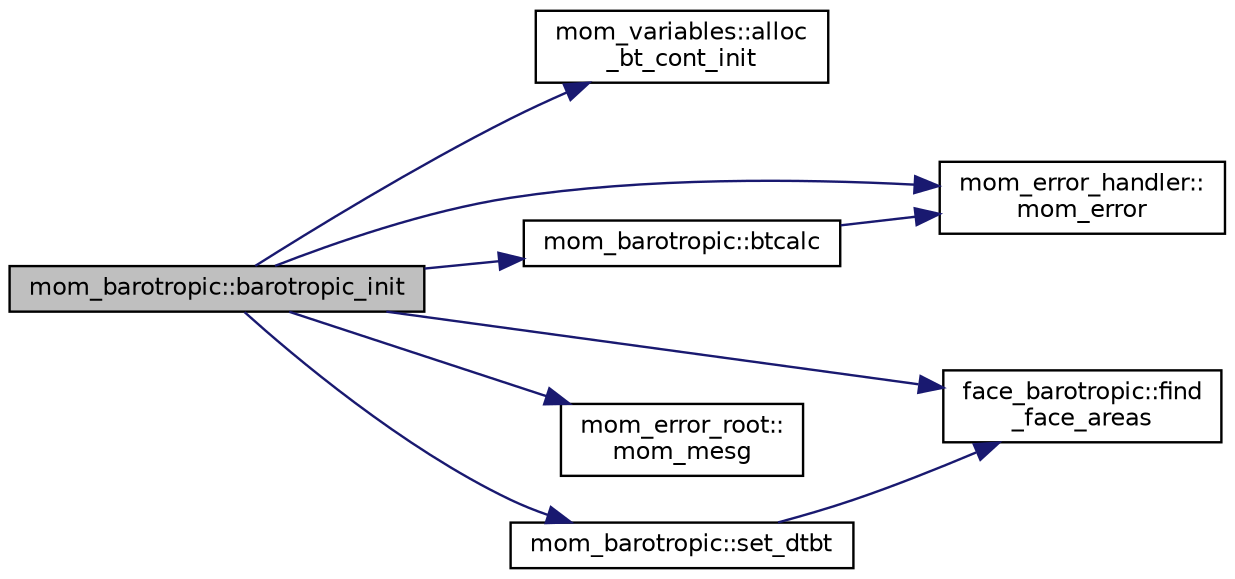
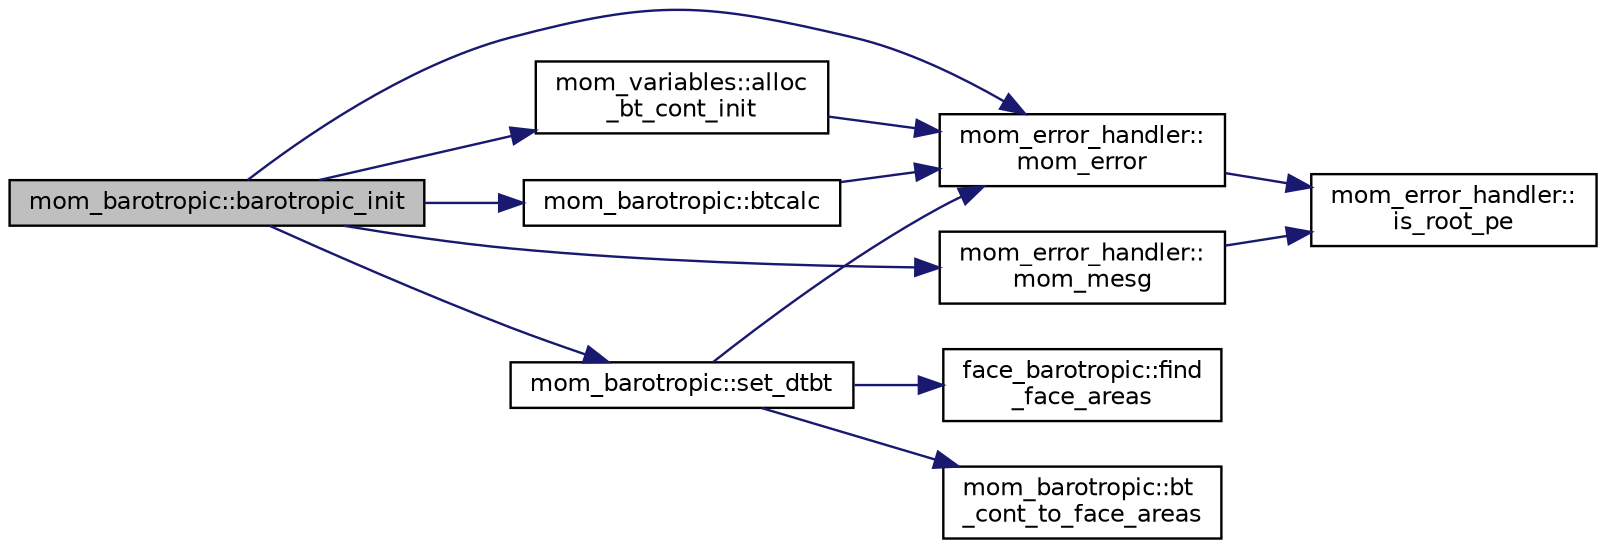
  digraph {
    rankdir=LR
    node [color=black fillcolor=white fontname=Helvetica fontsize=10 shape=record style=filled]
    edge [color=midnightblue fontname=Helvetica fontsize=10 labelfontname=Helvetica labelfontsize=10 style=solid]
    n1 [fillcolor=grey75 fontcolor=black height=0.2 label="mom_barotropic::barotropic_init" width=0.4]
    n2 [height=0.2 label="mom_variables::alloc\l_bt_cont_init" width=0.4]
    n3 [height=0.2 label="mom_error_handler::\lmom_error" width=0.4]
    n4 [height=0.2 label="mom_barotropic::btcalc" width=0.4]
    n5 [height=0.2 label="face_barotropic::find\l_face_areas" width=0.4]
-   n6 [height=0.2 label="mom_error_root::\lmom_mesg" width=0.4]
+   n6 [height=0.2 label="mom_error_handler::\lmom_mesg" width=0.4]
    n7 [height=0.2 label="mom_barotropic::set_dtbt" width=0.4]
+   n8 [height=0.2 label="mom_error_handler::\lis_root_pe" width=0.4]
+   n9 [height=0.2 label="mom_barotropic::bt\l_cont_to_face_areas" width=0.4]
    n1 -> n2
    n1 -> n3
    n1 -> n4
-   n1 -> n5
    n1 -> n6
    n1 -> n7
+   n2 -> n3
+   n3 -> n8
    n4 -> n3
+   n6 -> n8
+   n7 -> n3
    n7 -> n5
+   n7 -> n9
  }
